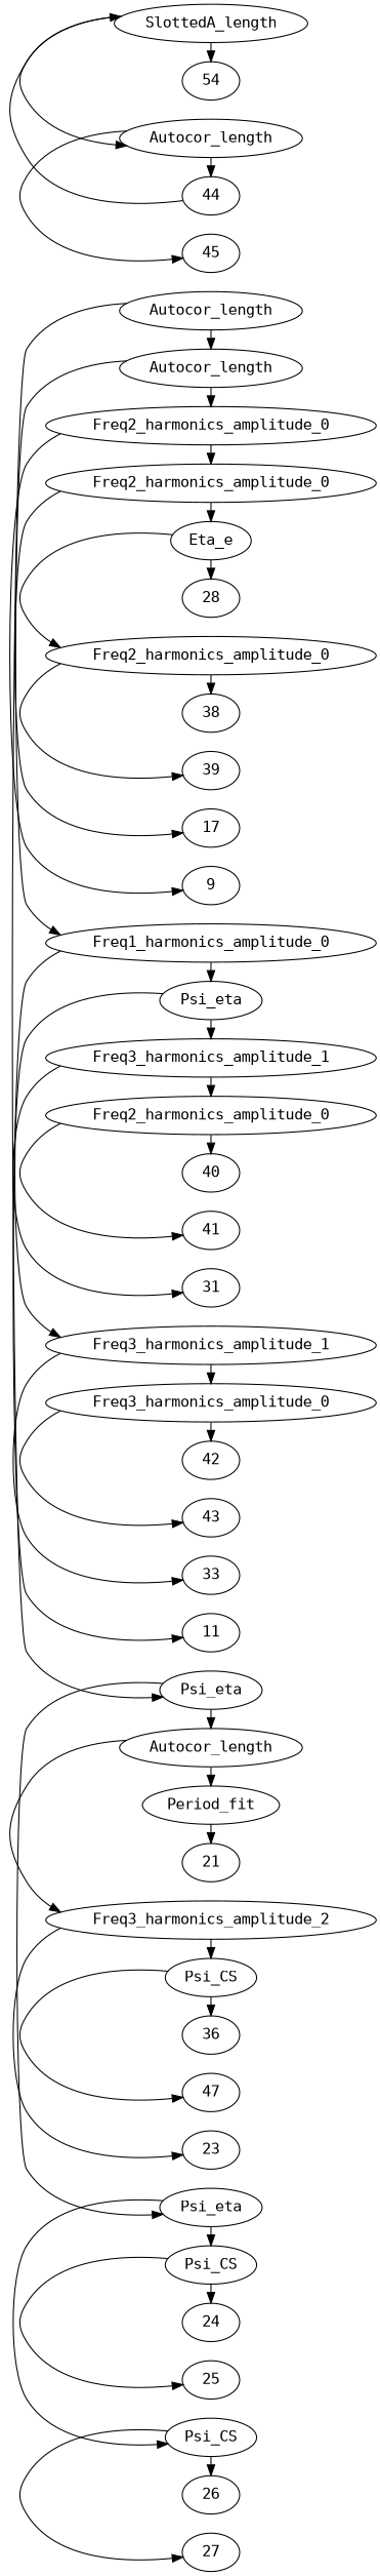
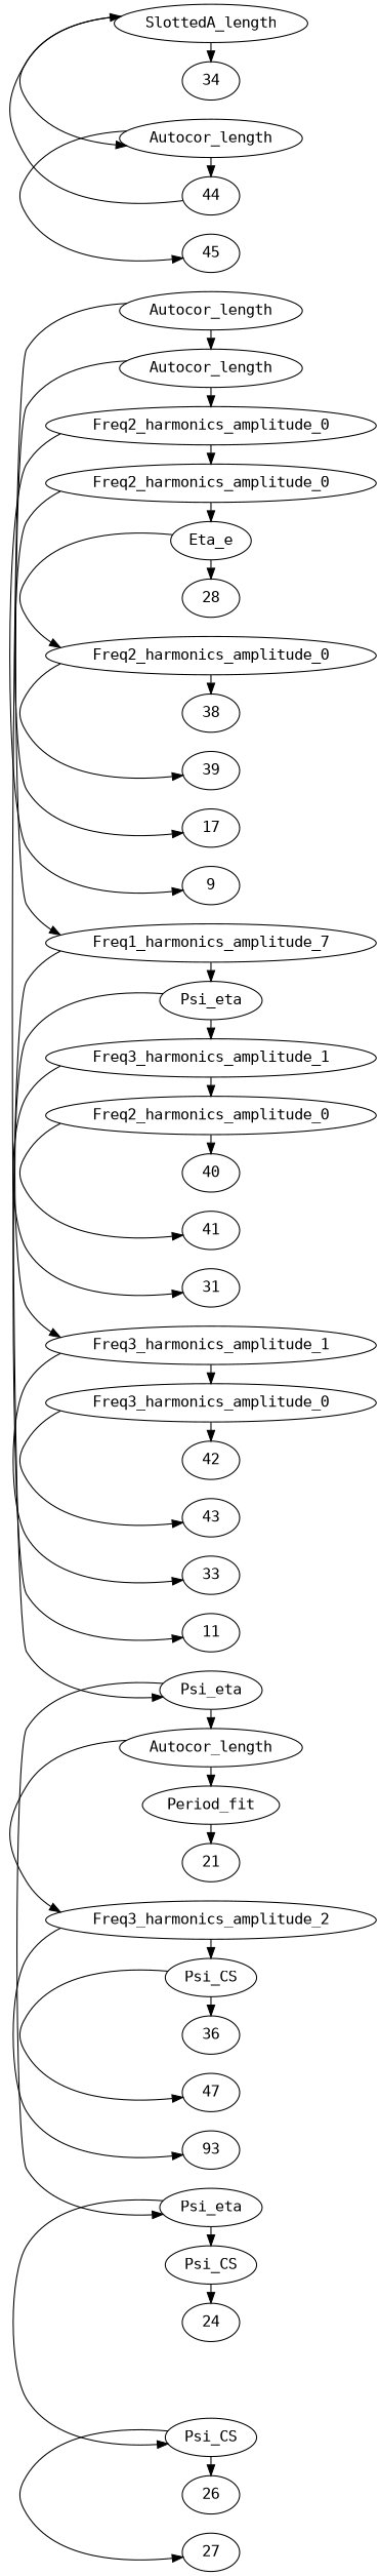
  digraph {
    fontname="DejaVu Sans Mono"
    rankdir=LR
    node [fontname="DejaVu Sans Mono"]
    edge [constraint=false fontname="DejaVu Sans Mono"]
    n1 [label=Autocor_length]
    n2 [label=Autocor_length]
    n3 [label=Psi_eta]
    n4 [label=Freq2_harmonics_amplitude_0]
-   n5 [label=Freq1_harmonics_amplitude_0]
+   n5 [label=Freq1_harmonics_amplitude_7]
    n6 [label=Autocor_length]
    n7 [label=Psi_eta]
    n8 [label=Freq2_harmonics_amplitude_0]
    9
    n10 [label=Psi_eta]
    11
    n12 [label=Period_fit]
    n13 [label=Freq3_harmonics_amplitude_2]
    n14 [label=Psi_CS]
    n15 [label=Psi_CS]
    n16 [label=Eta_e]
    17
    n18 [label=Freq3_harmonics_amplitude_1]
    n19 [label=Freq3_harmonics_amplitude_1]
    21
    n21 [label=Psi_CS]
-   23
+   23 [label=93]
    24
-   25
    26
    27
    28
    n28 [label=Freq2_harmonics_amplitude_0]
    n29 [label=Freq2_harmonics_amplitude_0]
    31
    n31 [label=Freq3_harmonics_amplitude_0]
    33
    n33 [label=SlottedA_length]
-   34 [label=54]
+   34
    n35 [label=Autocor_length]
    36
    n37 [label=47]
    38
    39
    40
    41
    42
    43
    44
    45
    n1 -> n2
    n1 -> n3
    n2 -> n4
    n2 -> n5
    n3 -> n6
    n3 -> n7
    n4 -> n8
    n4 -> 9
    n5 -> n10
    n5 -> 11
    n6 -> n12
    n6 -> n13
    n7 -> n14
    n7 -> n15
    n8 -> n16
    n8 -> 17
    n10 -> n18
    n10 -> n19
    n12 -> 21
    n13 -> n21
    n13 -> 23
    n14 -> 24
-   n14 -> 25
    n15 -> 26
    n15 -> 27
    n16 -> 28
    n16 -> n28
    n18 -> n29
    n18 -> 31
    n19 -> n31
    n19 -> 33
    n21 -> 36
    n21 -> n37
    n28 -> 38
    n28 -> 39
    n29 -> 40
    n29 -> 41
    n31 -> 42
    n31 -> 43
    n33 -> 34
    n33 -> n35
    n35 -> 44
    n35 -> 45
    44 -> n33
  }
